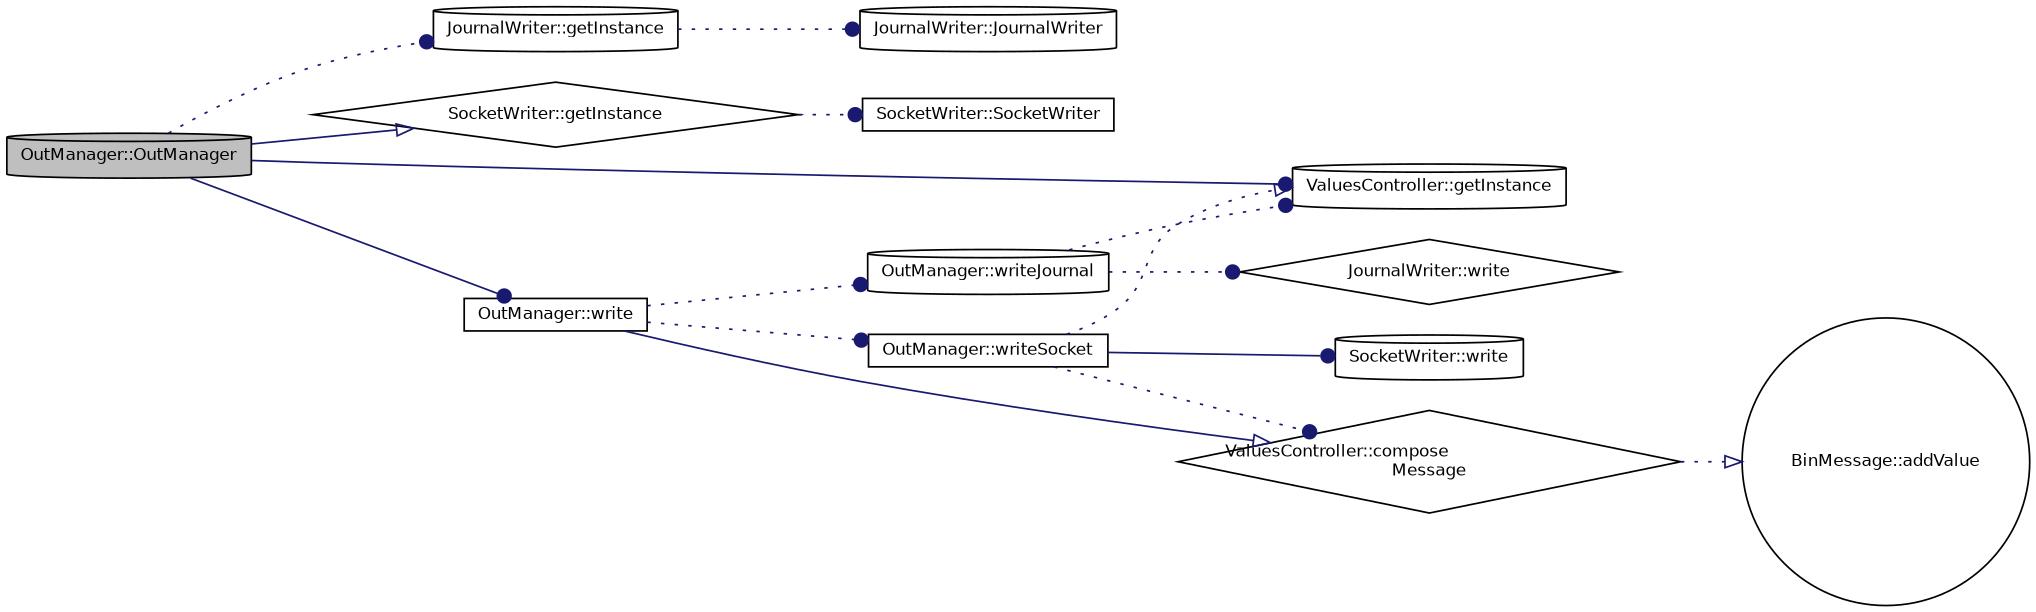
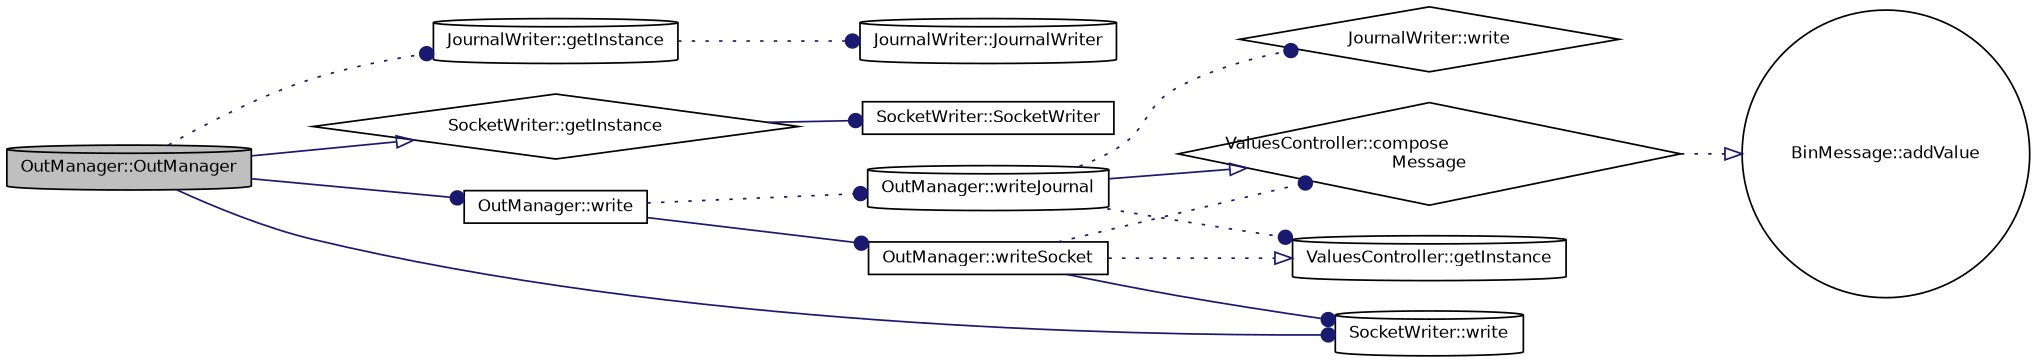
  digraph {
    rankdir=LR
    node [color=black fillcolor=white fontname=Helvetica fontsize=10 shape=cylinder style=filled]
    edge [arrowhead=dot color=midnightblue fontname=Helvetica fontsize=10 labelfontname=Helvetica labelfontsize=10 style=dotted]
    n1 [fillcolor=grey75 fontcolor=black height=0.2 label="OutManager::OutManager" width=0.4]
    n2 [height=0.2 label="JournalWriter::getInstance" width=0.4]
    n3 [height=0.2 label="SocketWriter::getInstance" shape=diamond width=0.4]
    n4 [height=0.2 label="ValuesController::getInstance" width=0.4]
    n5 [height=0.2 label="OutManager::write" shape=box width=0.4]
    n6 [height=0.2 label="JournalWriter::JournalWriter" width=0.4]
    n7 [height=0.2 label="SocketWriter::SocketWriter" shape=box width=0.4]
    n8 [height=0.2 label="OutManager::writeJournal" width=0.4]
    n9 [height=0.2 label="OutManager::writeSocket" shape=box width=0.4]
    n10 [height=0.2 label="ValuesController::compose\lMessage" shape=diamond width=0.4]
    n11 [height=0.2 label="JournalWriter::write" shape=diamond width=0.4]
    n12 [height=0.2 label="SocketWriter::write" width=0.4]
    n13 [height=0.2 label="BinMessage::addValue" shape=circle width=0.4]
    n1 -> n2
    n1 -> n3 [arrowhead=onormal style=solid]
-   n1 -> n4 [style=solid]
+   n1 -> n12 [style=solid]
    n1 -> n5 [style=solid]
    n2 -> n6
-   n3 -> n7
+   n3 -> n7 [style=solid]
    n5 -> n8
-   n5 -> n9
+   n5 -> n9 [style=solid]
    n8 -> n4
-   n5 -> n10 [arrowhead=onormal style=solid]
+   n8 -> n10 [arrowhead=onormal style=solid]
    n8 -> n11
    n9 -> n4 [arrowhead=onormal]
    n9 -> n10
    n9 -> n12 [style=solid]
    n10 -> n13 [arrowhead=onormal]
  }
